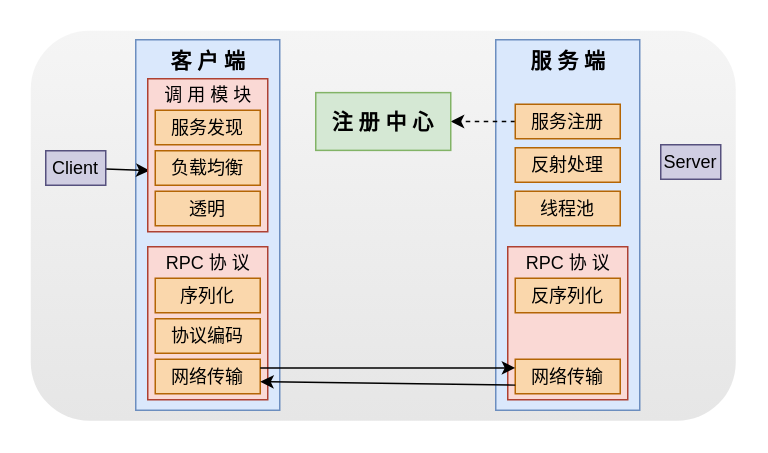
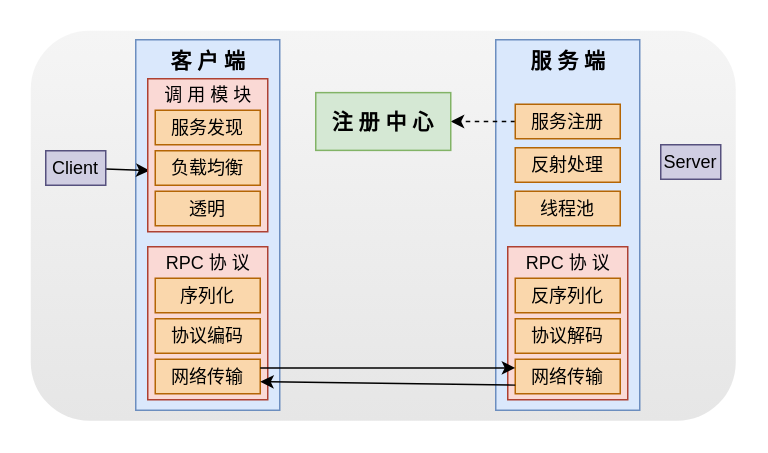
  <mxCell id="0" />
  <mxCell id="1" parent="0" />
  <mxCell id="2" value="" style="rounded=1;whiteSpace=wrap;html=1;sketch=0;fontSize=14;fillColor=#f5f5f5;fontColor=#333333;strokeColor=none;gradientColor=#E6E6E6;" vertex="1" parent="1"><mxGeometry x="20" y="20" width="470" height="260" as="geometry" /></mxCell>
  <mxCell id="3" value="" style="rounded=0;whiteSpace=wrap;html=1;sketch=0;fillColor=#dae8fc;strokeColor=#6c8ebf;" vertex="1" parent="1"><mxGeometry x="90" y="26" width="96" height="247" as="geometry" /></mxCell>
  <mxCell id="4" value="" style="rounded=0;whiteSpace=wrap;html=1;sketch=0;fillColor=#fad9d5;strokeColor=#ae4132;" vertex="1" parent="1"><mxGeometry x="98" y="164" width="80" height="102" as="geometry" /></mxCell>
  <mxCell id="5" value="&lt;font face=&quot;Courier New&quot;&gt;序列化&lt;/font&gt;" style="rounded=0;whiteSpace=wrap;html=1;sketch=0;fillColor=#fad7ac;strokeColor=#b46504;" vertex="1" parent="1"><mxGeometry x="103" y="185" width="70" height="23" as="geometry" /></mxCell>
  <mxCell id="6" value="&lt;font face=&quot;Courier New&quot;&gt;协议编码&lt;/font&gt;" style="rounded=0;whiteSpace=wrap;html=1;sketch=0;fillColor=#fad7ac;strokeColor=#b46504;" vertex="1" parent="1"><mxGeometry x="103" y="212" width="70" height="23" as="geometry" /></mxCell>
  <mxCell id="7" value="&lt;font face=&quot;Courier New&quot;&gt;网络传输&lt;/font&gt;" style="rounded=0;whiteSpace=wrap;html=1;sketch=0;fillColor=#fad7ac;strokeColor=#b46504;" vertex="1" parent="1"><mxGeometry x="103" y="239" width="70" height="23" as="geometry" /></mxCell>
  <mxCell id="8" value="&lt;span&gt;RPC 协 议&lt;/span&gt;" style="text;html=1;resizable=0;autosize=1;align=center;verticalAlign=middle;points=[];fillColor=none;strokeColor=none;rounded=0;sketch=0;fontStyle=0" vertex="1" parent="1"><mxGeometry x="103" y="165" width="70" height="20" as="geometry" /></mxCell>
  <mxCell id="9" style="rounded=0;orthogonalLoop=1;jettySize=auto;html=1;fontSize=14;entryX=0.015;entryY=0.6;entryDx=0;entryDy=0;entryPerimeter=0;" edge="1" parent="1" source="10" target="12"><mxGeometry relative="1" as="geometry"><mxPoint x="98" y="104" as="targetPoint" /></mxGeometry></mxCell>
  <mxCell id="10" value="&lt;font color=&quot;#000000&quot;&gt;Client&lt;/font&gt;" style="rounded=0;whiteSpace=wrap;html=1;sketch=0;strokeColor=#56517e;fillColor=#d0cee2;" vertex="1" parent="1"><mxGeometry x="30" y="100" width="40" height="23" as="geometry" /></mxCell>
  <mxCell id="11" value="客 户 端" style="text;html=1;resizable=0;autosize=1;align=center;verticalAlign=middle;points=[];fillColor=none;strokeColor=none;rounded=0;sketch=0;fontStyle=1;fontSize=14;" vertex="1" parent="1"><mxGeometry x="103" y="30" width="70" height="20" as="geometry" /></mxCell>
  <mxCell id="12" value="" style="rounded=0;whiteSpace=wrap;html=1;sketch=0;fillColor=#fad9d5;strokeColor=#ae4132;" vertex="1" parent="1"><mxGeometry x="98" y="52" width="80" height="102" as="geometry" /></mxCell>
  <mxCell id="13" value="&lt;font face=&quot;Courier New&quot;&gt;服务发现&lt;/font&gt;" style="rounded=0;whiteSpace=wrap;html=1;sketch=0;fillColor=#fad7ac;strokeColor=#b46504;" vertex="1" parent="1"><mxGeometry x="103" y="73" width="70" height="23" as="geometry" /></mxCell>
  <mxCell id="14" value="&lt;font face=&quot;Courier New&quot;&gt;负载均衡&lt;/font&gt;" style="rounded=0;whiteSpace=wrap;html=1;sketch=0;fillColor=#fad7ac;strokeColor=#b46504;" vertex="1" parent="1"><mxGeometry x="103" y="100" width="70" height="23" as="geometry" /></mxCell>
  <mxCell id="15" value="&lt;font face=&quot;Courier New&quot;&gt;透明&lt;/font&gt;" style="rounded=0;whiteSpace=wrap;html=1;sketch=0;fillColor=#fad7ac;strokeColor=#b46504;" vertex="1" parent="1"><mxGeometry x="103" y="127" width="70" height="23" as="geometry" /></mxCell>
  <mxCell id="16" value="&lt;span&gt;调 用 模 块&lt;/span&gt;" style="text;html=1;resizable=0;autosize=1;align=center;verticalAlign=middle;points=[];fillColor=none;strokeColor=none;rounded=0;sketch=0;fontStyle=0" vertex="1" parent="1"><mxGeometry x="103" y="53" width="70" height="20" as="geometry" /></mxCell>
  <mxCell id="17" value="" style="rounded=0;whiteSpace=wrap;html=1;sketch=0;fillColor=#dae8fc;strokeColor=#6c8ebf;" vertex="1" parent="1"><mxGeometry x="330" y="26" width="96" height="247" as="geometry" /></mxCell>
  <mxCell id="18" value="" style="rounded=0;whiteSpace=wrap;html=1;sketch=0;fillColor=#fad9d5;strokeColor=#ae4132;" vertex="1" parent="1"><mxGeometry x="338" y="164" width="80" height="102" as="geometry" /></mxCell>
  <mxCell id="19" value="&lt;font face=&quot;Courier New&quot;&gt;反序列化&lt;/font&gt;" style="rounded=0;whiteSpace=wrap;html=1;sketch=0;fillColor=#fad7ac;strokeColor=#b46504;" vertex="1" parent="1"><mxGeometry x="343" y="185" width="70" height="23" as="geometry" /></mxCell>
+ <mxCell id="20" value="&lt;font face=&quot;Courier New&quot;&gt;协议解码&lt;/font&gt;" style="rounded=0;whiteSpace=wrap;html=1;sketch=0;fillColor=#fad7ac;strokeColor=#b46504;" vertex="1" parent="1"><mxGeometry x="343" y="212" width="70" height="23" as="geometry" /></mxCell>
  <mxCell id="21" value="&lt;font face=&quot;Courier New&quot;&gt;网络传输&lt;/font&gt;" style="rounded=0;whiteSpace=wrap;html=1;sketch=0;fillColor=#fad7ac;strokeColor=#b46504;" vertex="1" parent="1"><mxGeometry x="343" y="239" width="70" height="23" as="geometry" /></mxCell>
  <mxCell id="22" value="&lt;span&gt;RPC 协 议&lt;/span&gt;" style="text;html=1;resizable=0;autosize=1;align=center;verticalAlign=middle;points=[];fillColor=none;strokeColor=none;rounded=0;sketch=0;fontStyle=0" vertex="1" parent="1"><mxGeometry x="343" y="165" width="70" height="20" as="geometry" /></mxCell>
  <mxCell id="23" value="服 务 端" style="text;html=1;resizable=0;autosize=1;align=center;verticalAlign=middle;points=[];fillColor=none;strokeColor=none;rounded=0;sketch=0;fontStyle=1;fontSize=14;" vertex="1" parent="1"><mxGeometry x="343" y="30" width="70" height="20" as="geometry" /></mxCell>
  <mxCell id="24" style="edgeStyle=none;rounded=0;orthogonalLoop=1;jettySize=auto;html=1;entryX=1;entryY=0.5;entryDx=0;entryDy=0;dashed=1;fontSize=14;" edge="1" parent="1" source="25" target="29"><mxGeometry relative="1" as="geometry" /></mxCell>
  <mxCell id="25" value="&lt;font face=&quot;Courier New&quot;&gt;服务注册&lt;/font&gt;" style="rounded=0;whiteSpace=wrap;html=1;sketch=0;fillColor=#fad7ac;strokeColor=#b46504;" vertex="1" parent="1"><mxGeometry x="343" y="69" width="70" height="23" as="geometry" /></mxCell>
  <mxCell id="26" value="&lt;font face=&quot;Courier New&quot;&gt;反射处理&lt;/font&gt;" style="rounded=0;whiteSpace=wrap;html=1;sketch=0;fillColor=#fad7ac;strokeColor=#b46504;" vertex="1" parent="1"><mxGeometry x="343" y="98" width="70" height="23" as="geometry" /></mxCell>
  <mxCell id="27" value="&lt;font face=&quot;Courier New&quot;&gt;线程池&lt;/font&gt;" style="rounded=0;whiteSpace=wrap;html=1;sketch=0;fillColor=#fad7ac;strokeColor=#b46504;" vertex="1" parent="1"><mxGeometry x="343" y="127" width="70" height="23" as="geometry" /></mxCell>
  <mxCell id="28" value="&lt;font color=&quot;#000000&quot;&gt;Server&lt;/font&gt;" style="rounded=0;whiteSpace=wrap;html=1;sketch=0;strokeColor=#56517e;fillColor=#d0cee2;" vertex="1" parent="1"><mxGeometry x="440" y="96" width="40" height="23" as="geometry" /></mxCell>
  <mxCell id="29" value="&lt;b&gt;注 册 中 心&lt;/b&gt;" style="rounded=0;whiteSpace=wrap;html=1;sketch=0;fillColor=#d5e8d4;fontSize=14;strokeColor=#82b366;" vertex="1" parent="1"><mxGeometry x="210" y="61.25" width="90" height="38.5" as="geometry" /></mxCell>
  <mxCell id="30" style="edgeStyle=none;rounded=0;orthogonalLoop=1;jettySize=auto;html=1;entryX=1;entryY=0.5;entryDx=0;entryDy=0;dashed=1;fontSize=14;" edge="1" parent="1" source="29" target="29"><mxGeometry relative="1" as="geometry" /></mxCell>
  <mxCell id="31" value="" style="endArrow=classic;html=1;fontSize=14;entryX=0;entryY=0.25;entryDx=0;entryDy=0;exitX=1;exitY=0.25;exitDx=0;exitDy=0;" edge="1" parent="1" source="7" target="21"><mxGeometry width="50" height="50" relative="1" as="geometry"><mxPoint x="170" y="245" as="sourcePoint" /><mxPoint x="270" y="185" as="targetPoint" /></mxGeometry></mxCell>
  <mxCell id="32" value="" style="endArrow=classic;html=1;fontSize=14;entryX=1;entryY=0.652;entryDx=0;entryDy=0;entryPerimeter=0;exitX=0;exitY=0.75;exitDx=0;exitDy=0;" edge="1" parent="1" source="21" target="7"><mxGeometry width="50" height="50" relative="1" as="geometry"><mxPoint x="343" y="258" as="sourcePoint" /><mxPoint x="280" y="223" as="targetPoint" /></mxGeometry></mxCell>
